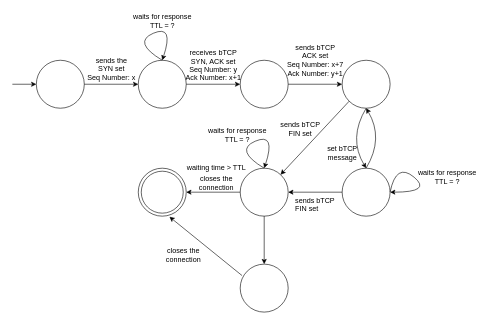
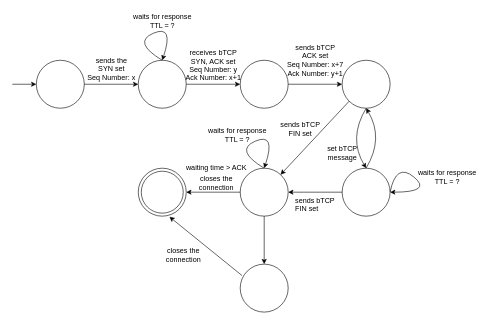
  <mxCell id="0" />
  <mxCell id="1" parent="0" />
  <mxCell id="2" value="" style="ellipse;whiteSpace=wrap;html=1;aspect=fixed;" vertex="1" parent="1"><mxGeometry x="60" y="100" width="80" height="80" as="geometry" /></mxCell>
  <mxCell id="3" value="" style="endArrow=classic;html=1;entryX=0;entryY=0.5;entryDx=0;entryDy=0;" edge="1" parent="1" target="2"><mxGeometry width="50" height="50" relative="1" as="geometry"><mxPoint x="20" y="140" as="sourcePoint" /><mxPoint x="50" y="120" as="targetPoint" /></mxGeometry></mxCell>
  <mxCell id="4" value="" style="ellipse;whiteSpace=wrap;html=1;aspect=fixed;" vertex="1" parent="1"><mxGeometry x="400" y="100" width="80" height="80" as="geometry" /></mxCell>
  <mxCell id="5" value="" style="ellipse;whiteSpace=wrap;html=1;aspect=fixed;" vertex="1" parent="1"><mxGeometry x="230" y="100" width="80" height="80" as="geometry" /></mxCell>
  <mxCell id="6" value="" style="ellipse;whiteSpace=wrap;html=1;aspect=fixed;" vertex="1" parent="1"><mxGeometry x="570" y="100" width="80" height="80" as="geometry" /></mxCell>
  <mxCell id="7" value="" style="ellipse;whiteSpace=wrap;html=1;aspect=fixed;" vertex="1" parent="1"><mxGeometry x="570" y="280" width="80" height="80" as="geometry" /></mxCell>
  <mxCell id="8" value="" style="ellipse;whiteSpace=wrap;html=1;aspect=fixed;" vertex="1" parent="1"><mxGeometry x="400" y="280" width="80" height="80" as="geometry" /></mxCell>
  <mxCell id="9" value="" style="ellipse;whiteSpace=wrap;html=1;aspect=fixed;" vertex="1" parent="1"><mxGeometry x="230" y="280" width="80" height="80" as="geometry" /></mxCell>
  <mxCell id="10" value="" style="ellipse;whiteSpace=wrap;html=1;aspect=fixed;" vertex="1" parent="1"><mxGeometry x="235" y="285" width="70" height="70" as="geometry" /></mxCell>
  <mxCell id="11" value="" style="endArrow=classic;html=1;entryX=0;entryY=0.5;entryDx=0;entryDy=0;exitX=1;exitY=0.5;exitDx=0;exitDy=0;" edge="1" parent="1" source="2" target="5"><mxGeometry width="50" height="50" relative="1" as="geometry"><mxPoint x="160" y="60" as="sourcePoint" /><mxPoint x="210" y="10" as="targetPoint" /></mxGeometry></mxCell>
  <mxCell id="12" value="" style="endArrow=classic;html=1;entryX=0;entryY=0.5;entryDx=0;entryDy=0;exitX=1;exitY=0.5;exitDx=0;exitDy=0;" edge="1" parent="1" source="5" target="4"><mxGeometry width="50" height="50" relative="1" as="geometry"><mxPoint x="310" y="80" as="sourcePoint" /><mxPoint x="360" y="30" as="targetPoint" /></mxGeometry></mxCell>
  <mxCell id="13" value="" style="endArrow=classic;html=1;entryX=0;entryY=0.5;entryDx=0;entryDy=0;exitX=1;exitY=0.5;exitDx=0;exitDy=0;" edge="1" parent="1" source="4" target="6"><mxGeometry width="50" height="50" relative="1" as="geometry"><mxPoint x="480" y="40" as="sourcePoint" /><mxPoint x="530" y="-10" as="targetPoint" /></mxGeometry></mxCell>
  <mxCell id="14" value="" style="endArrow=classic;html=1;entryX=0.5;entryY=1;entryDx=0;entryDy=0;exitX=0.5;exitY=0;exitDx=0;exitDy=0;curved=1;" edge="1" parent="1" source="7" target="6"><mxGeometry width="50" height="50" relative="1" as="geometry"><mxPoint x="590" y="240" as="sourcePoint" /><mxPoint x="640" y="190" as="targetPoint" /><Array as="points"><mxPoint x="640" y="230" /></Array></mxGeometry></mxCell>
  <mxCell id="15" value="" style="endArrow=classic;html=1;entryX=0.5;entryY=0;entryDx=0;entryDy=0;exitX=0.5;exitY=1;exitDx=0;exitDy=0;curved=1;" edge="1" parent="1" source="6" target="7"><mxGeometry width="50" height="50" relative="1" as="geometry"><mxPoint x="530" y="280" as="sourcePoint" /><mxPoint x="580" y="230" as="targetPoint" /><Array as="points"><mxPoint x="580" y="230" /></Array></mxGeometry></mxCell>
  <mxCell id="16" value="" style="endArrow=classic;html=1;entryX=1;entryY=0.5;entryDx=0;entryDy=0;exitX=0;exitY=0.5;exitDx=0;exitDy=0;" edge="1" parent="1" source="7" target="8"><mxGeometry width="50" height="50" relative="1" as="geometry"><mxPoint x="390" y="440" as="sourcePoint" /><mxPoint x="440" y="390" as="targetPoint" /></mxGeometry></mxCell>
  <mxCell id="17" value="" style="endArrow=classic;html=1;entryX=1;entryY=0.5;entryDx=0;entryDy=0;exitX=0;exitY=0.5;exitDx=0;exitDy=0;" edge="1" parent="1" source="8" target="9"><mxGeometry width="50" height="50" relative="1" as="geometry"><mxPoint x="350" y="460" as="sourcePoint" /><mxPoint x="400" y="410" as="targetPoint" /></mxGeometry></mxCell>
  <mxCell id="18" value="" style="endArrow=classic;html=1;curved=1;entryX=0.5;entryY=0;entryDx=0;entryDy=0;" edge="1" parent="1" target="5"><mxGeometry width="50" height="50" relative="1" as="geometry"><mxPoint x="270" y="100" as="sourcePoint" /><mxPoint x="270" y="40" as="targetPoint" /><Array as="points"><mxPoint x="220" y="70" /><mxPoint x="290" y="40" /></Array></mxGeometry></mxCell>
  <mxCell id="19" value="" style="endArrow=classic;html=1;curved=1;entryX=0.5;entryY=0;entryDx=0;entryDy=0;" edge="1" parent="1"><mxGeometry width="50" height="50" relative="1" as="geometry"><mxPoint x="440" y="280" as="sourcePoint" /><mxPoint x="440" y="280" as="targetPoint" /><Array as="points"><mxPoint x="390" y="250" /><mxPoint x="460" y="220" /></Array></mxGeometry></mxCell>
  <mxCell id="20" value="" style="endArrow=classic;html=1;curved=1;exitX=1;exitY=0.5;exitDx=0;exitDy=0;entryX=1;entryY=0.5;entryDx=0;entryDy=0;" edge="1" parent="1" source="7" target="7"><mxGeometry width="50" height="50" relative="1" as="geometry"><mxPoint x="700" y="320" as="sourcePoint" /><mxPoint x="670" y="340" as="targetPoint" /><Array as="points"><mxPoint x="660" y="270" /><mxPoint x="720" y="320" /></Array></mxGeometry></mxCell>
  <mxCell id="21" value="&lt;div&gt;sends the&lt;/div&gt;&lt;div&gt;SYN set&lt;/div&gt;&lt;div&gt;Seq Number: x&lt;br&gt;&lt;/div&gt;" style="text;html=1;align=center;verticalAlign=middle;resizable=0;points=[];autosize=1;" vertex="1" parent="1"><mxGeometry x="135" y="90" width="100" height="50" as="geometry" /></mxCell>
  <mxCell id="22" value="&lt;div&gt;waits for response&lt;/div&gt;&lt;div&gt;TTL = ?&lt;br&gt;&lt;/div&gt;" style="text;html=1;align=center;verticalAlign=middle;resizable=0;points=[];autosize=1;" vertex="1" parent="1"><mxGeometry x="215" y="20" width="110" height="30" as="geometry" /></mxCell>
  <mxCell id="23" value="&lt;div&gt;receives bTCP&lt;/div&gt;&lt;div&gt;SYN, ACK set&lt;/div&gt;&lt;div&gt;Seq Number: y&lt;/div&gt;&lt;div&gt;Ack Number: x+1&lt;br&gt;&lt;/div&gt;&lt;div&gt;&lt;br&gt;&lt;/div&gt;&lt;div&gt;&lt;br&gt;&lt;/div&gt;&lt;div&gt;&lt;br&gt;&lt;/div&gt;" style="text;html=1;align=center;verticalAlign=middle;resizable=0;points=[];autosize=1;" vertex="1" parent="1"><mxGeometry x="300" y="80" width="110" height="100" as="geometry" /></mxCell>
  <mxCell id="24" value="&lt;div&gt;sends bTCP&lt;/div&gt;&lt;div&gt;ACK set&lt;/div&gt;&lt;div&gt;Seq Number: x+7&lt;/div&gt;&lt;div&gt;Ack Number: y+1&lt;br&gt;&lt;/div&gt;" style="text;html=1;align=center;verticalAlign=middle;resizable=0;points=[];autosize=1;" vertex="1" parent="1"><mxGeometry x="470" y="70" width="110" height="60" as="geometry" /></mxCell>
  <mxCell id="25" value="&lt;div&gt;set bTCP&lt;br&gt;&lt;/div&gt;&lt;div&gt;message&lt;/div&gt;" style="text;html=1;align=center;verticalAlign=middle;resizable=0;points=[];autosize=1;" vertex="1" parent="1"><mxGeometry x="530" y="240" width="80" height="30" as="geometry" /></mxCell>
  <mxCell id="26" value="&lt;div&gt;waits for response&lt;/div&gt;&lt;div&gt;TTL = ?&lt;br&gt;&lt;/div&gt;" style="text;html=1;align=center;verticalAlign=middle;resizable=0;points=[];autosize=1;" vertex="1" parent="1"><mxGeometry x="690" y="280" width="110" height="30" as="geometry" /></mxCell>
  <mxCell id="27" value="" style="endArrow=classic;html=1;exitX=0;exitY=1;exitDx=0;exitDy=0;" edge="1" parent="1" source="6" target="8"><mxGeometry width="50" height="50" relative="1" as="geometry"><mxPoint x="490" y="250" as="sourcePoint" /><mxPoint x="540" y="200" as="targetPoint" /></mxGeometry></mxCell>
  <mxCell id="28" value="&lt;div&gt;sends bTCP &lt;br&gt;&lt;/div&gt;&lt;div&gt;FIN set&lt;br&gt;&lt;/div&gt;" style="text;html=1;align=center;verticalAlign=middle;resizable=0;points=[];autosize=1;" vertex="1" parent="1"><mxGeometry x="460" y="200" width="80" height="30" as="geometry" /></mxCell>
  <mxCell id="29" value="&lt;div&gt;sends bTCP &lt;br&gt;&lt;/div&gt;&lt;div&gt;FIN set&lt;/div&gt;" style="text;whiteSpace=wrap;html=1;" vertex="1" parent="1"><mxGeometry x="490" y="320" width="90" height="40" as="geometry" /></mxCell>
  <mxCell id="30" value="&lt;div&gt;waits for response&lt;/div&gt;&lt;div&gt;TTL = ?&lt;br&gt;&lt;/div&gt;" style="text;html=1;align=center;verticalAlign=middle;resizable=0;points=[];autosize=1;" vertex="1" parent="1"><mxGeometry x="340" y="210" width="110" height="30" as="geometry" /></mxCell>
  <mxCell id="31" value="&lt;div&gt;closes the&lt;/div&gt;&lt;div&gt; connection&lt;/div&gt;" style="text;html=1;align=center;verticalAlign=middle;resizable=0;points=[];autosize=1;" vertex="1" parent="1"><mxGeometry x="325" y="290" width="70" height="30" as="geometry" /></mxCell>
- <mxCell id="32" value="waiting time &amp;gt; TTL" style="text;html=1;align=center;verticalAlign=middle;resizable=0;points=[];autosize=1;" vertex="1" parent="1"><mxGeometry x="305" y="270" width="110" height="20" as="geometry" /></mxCell>
+ <mxCell id="32" value="waiting time &amp;gt; ACK" style="text;html=1;align=center;verticalAlign=middle;resizable=0;points=[];autosize=1;" vertex="1" parent="1"><mxGeometry x="305" y="270" width="110" height="20" as="geometry" /></mxCell>
  <mxCell id="33" value="" style="endArrow=classic;html=1;exitX=0.5;exitY=1;exitDx=0;exitDy=0;" edge="1" parent="1" source="8" target="34"><mxGeometry width="50" height="50" relative="1" as="geometry"><mxPoint x="440" y="510" as="sourcePoint" /><mxPoint x="440" y="460" as="targetPoint" /></mxGeometry></mxCell>
  <mxCell id="34" value="" style="ellipse;whiteSpace=wrap;html=1;aspect=fixed;" vertex="1" parent="1"><mxGeometry x="400" y="440" width="80" height="80" as="geometry" /></mxCell>
  <mxCell id="35" value="" style="endArrow=classic;html=1;entryX=0.65;entryY=1.013;entryDx=0;entryDy=0;entryPerimeter=0;exitX=0.038;exitY=0.238;exitDx=0;exitDy=0;exitPerimeter=0;" edge="1" parent="1" source="34" target="9"><mxGeometry width="50" height="50" relative="1" as="geometry"><mxPoint x="280" y="500" as="sourcePoint" /><mxPoint x="330" y="450" as="targetPoint" /></mxGeometry></mxCell>
  <mxCell id="36" value="&lt;div&gt;closes the&lt;/div&gt;&lt;div&gt;connection&lt;br&gt;&lt;/div&gt;" style="text;html=1;align=center;verticalAlign=middle;resizable=0;points=[];autosize=1;" vertex="1" parent="1"><mxGeometry x="270" y="410" width="70" height="30" as="geometry" /></mxCell>
